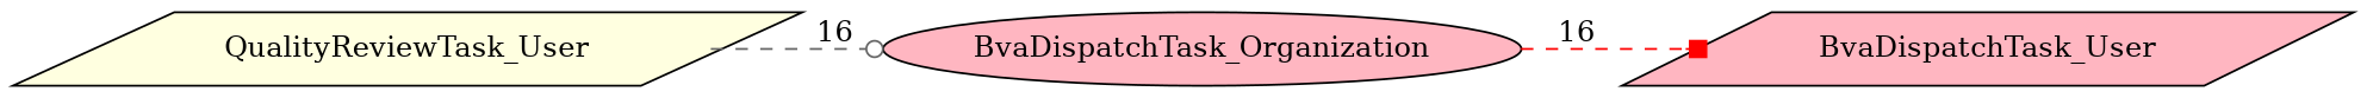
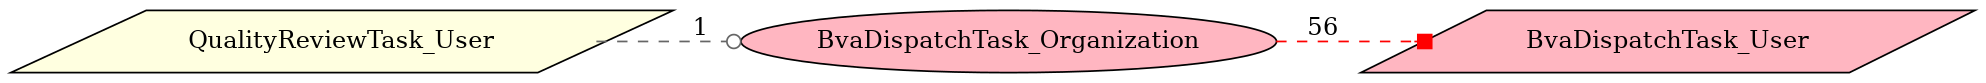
  digraph {
    rankdir=LR
    node [fillcolor=lightpink shape=parallelogram style=filled]
    edge [style=dashed]
    BvaDispatchTask_Organization [shape=ellipse]
    BvaDispatchTask_User
    QualityReviewTask_User [fillcolor=lightyellow]
-   BvaDispatchTask_Organization -> BvaDispatchTask_User [arrowhead=box color=red label=16]
-   QualityReviewTask_User -> BvaDispatchTask_Organization [arrowhead=odot color=gray40 label=16]
+   BvaDispatchTask_Organization -> BvaDispatchTask_User [arrowhead=box color=red label=56]
+   QualityReviewTask_User -> BvaDispatchTask_Organization [arrowhead=odot color=gray40 label=1]
  }
